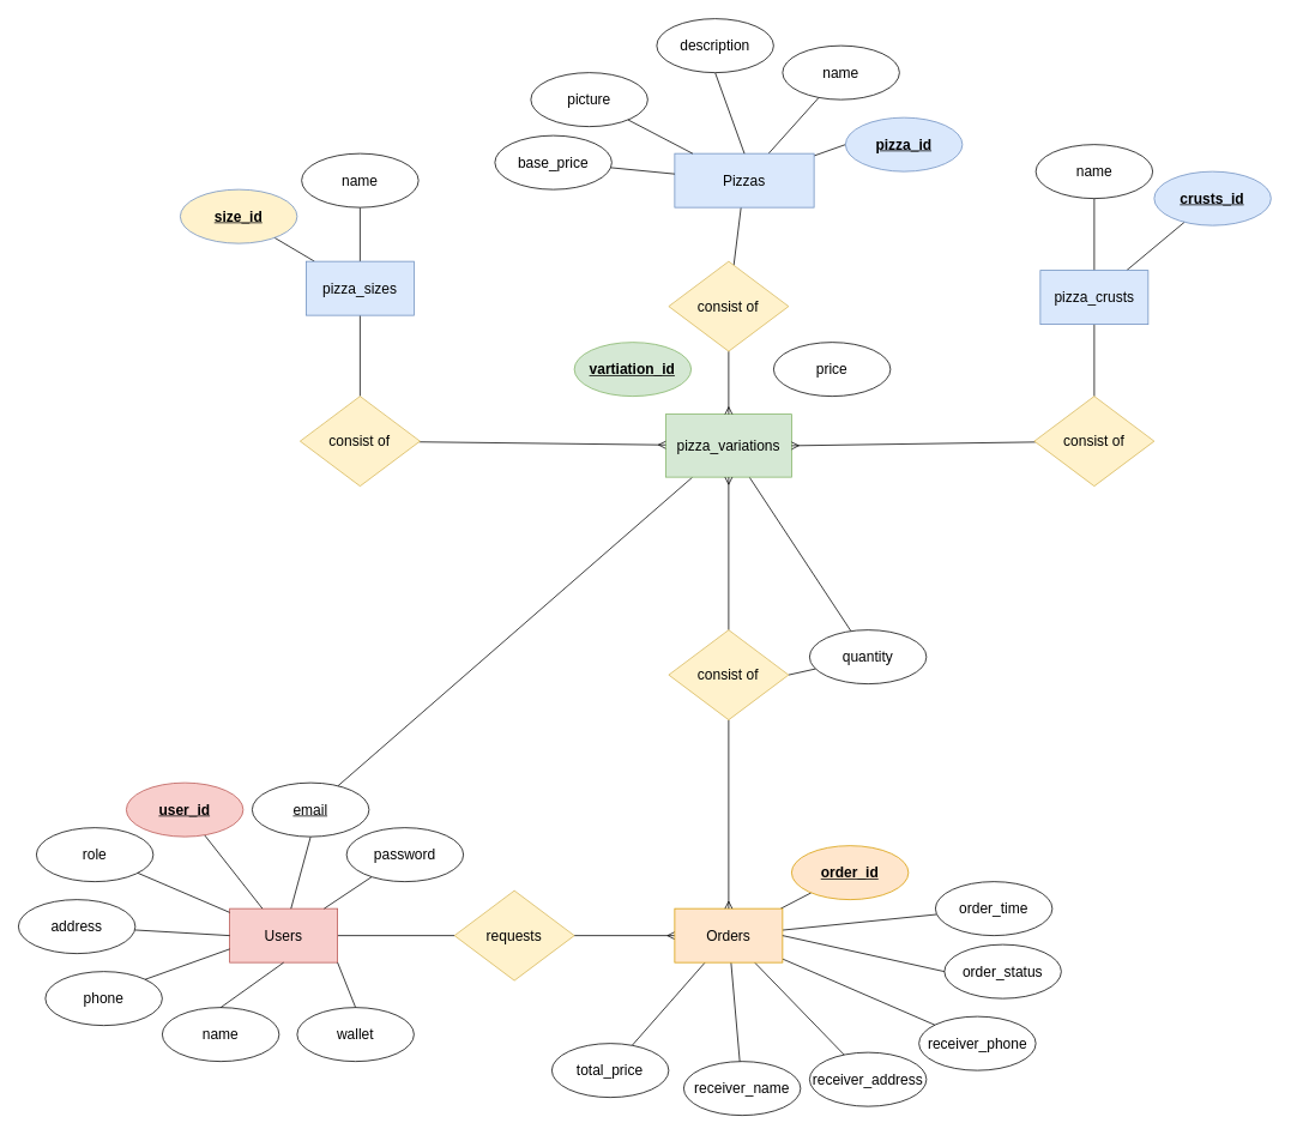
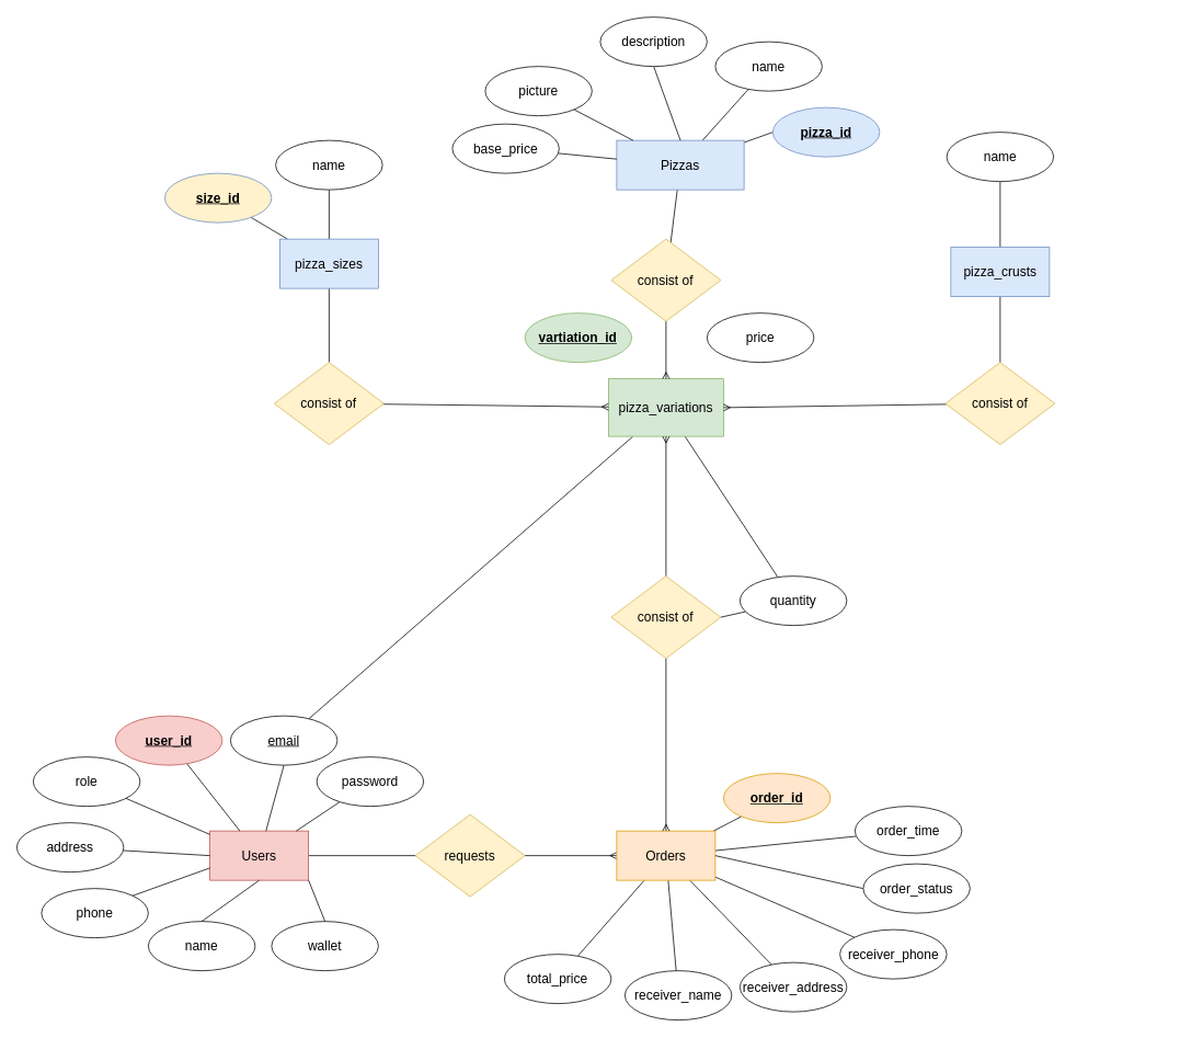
  <mxCell id="0" />
  <mxCell id="1" parent="0" />
  <mxCell id="2" value="" style="rounded=0;orthogonalLoop=1;jettySize=auto;html=1;startArrow=none;startFill=0;endArrow=none;endFill=0;elbow=vertical;fontSize=16;" parent="1" source="5" target="6" edge="1"><mxGeometry relative="1" as="geometry" /></mxCell>
  <mxCell id="3" value="" style="rounded=0;orthogonalLoop=1;jettySize=auto;html=1;fontFamily=Helvetica;fontSize=16;fontColor=default;startArrow=none;startFill=0;endArrow=none;endFill=0;elbow=vertical;" parent="1" source="5" target="7" edge="1"><mxGeometry relative="1" as="geometry" /></mxCell>
  <mxCell id="4" value="" style="rounded=0;orthogonalLoop=1;jettySize=auto;html=1;fontFamily=Helvetica;fontSize=16;fontColor=default;startArrow=none;startFill=0;endArrow=none;endFill=0;elbow=vertical;" parent="1" source="5" target="14" edge="1"><mxGeometry relative="1" as="geometry" /></mxCell>
  <mxCell id="5" value="pizza_sizes" style="rounded=0;whiteSpace=wrap;html=1;fillColor=#dae8fc;strokeColor=#6c8ebf;fontSize=16;" parent="1" vertex="1"><mxGeometry x="340" y="290" width="120" height="60" as="geometry" /></mxCell>
  <mxCell id="6" value="size_id" style="ellipse;whiteSpace=wrap;html=1;rounded=0;fillColor=#fff2cc;strokeColor=#6c8ebf;fontStyle=5;aspect=fixed;fontSize=16;" parent="1" vertex="1"><mxGeometry x="200" y="210" width="130" height="60" as="geometry" /></mxCell>
  <mxCell id="7" value="name" style="ellipse;whiteSpace=wrap;html=1;rounded=0;fontSize=16;" parent="1" vertex="1"><mxGeometry x="335" y="170" width="130" height="60" as="geometry" /></mxCell>
  <mxCell id="8" value="" style="rounded=0;orthogonalLoop=1;jettySize=auto;html=1;fontFamily=Helvetica;fontSize=16;fontColor=default;startArrow=none;startFill=0;endArrow=none;endFill=0;elbow=vertical;" parent="1" source="10" target="62" edge="1"><mxGeometry relative="1" as="geometry" /></mxCell>
  <mxCell id="9" value="" style="rounded=0;orthogonalLoop=1;jettySize=auto;html=1;fontFamily=Helvetica;fontSize=16;fontColor=default;startArrow=none;startFill=0;endArrow=none;endFill=0;elbow=vertical;" parent="1" source="10" target="38" edge="1"><mxGeometry relative="1" as="geometry" /></mxCell>
  <mxCell id="10" value="pizza_variations" style="rounded=0;whiteSpace=wrap;html=1;fillColor=#d5e8d4;strokeColor=#82b366;fontSize=16;fontStyle=0" parent="1" vertex="1"><mxGeometry x="740" y="460" width="140" height="70" as="geometry" /></mxCell>
  <mxCell id="11" value="price" style="ellipse;whiteSpace=wrap;html=1;rounded=0;fontSize=16;" parent="1" vertex="1"><mxGeometry x="860" y="380" width="130" height="60" as="geometry" /></mxCell>
  <mxCell id="12" value="vartiation_id" style="ellipse;whiteSpace=wrap;html=1;rounded=0;fontStyle=5;fillColor=#d5e8d4;strokeColor=#82b366;fontSize=16;" parent="1" vertex="1"><mxGeometry x="638.33" y="380" width="130" height="60" as="geometry" /></mxCell>
  <mxCell id="13" value="" style="rounded=0;orthogonalLoop=1;jettySize=auto;html=1;fontFamily=Helvetica;fontSize=16;fontColor=default;startArrow=none;startFill=0;endArrow=ERmany;endFill=0;elbow=vertical;" parent="1" source="14" target="10" edge="1"><mxGeometry relative="1" as="geometry" /></mxCell>
  <mxCell id="14" value="consist of" style="rhombus;whiteSpace=wrap;html=1;rounded=0;strokeColor=#d6b656;fontFamily=Helvetica;fontSize=16;fontColor=default;fillColor=#fff2cc;" parent="1" vertex="1"><mxGeometry x="333.34" y="440" width="133.33" height="100" as="geometry" /></mxCell>
- <mxCell id="15" value="" style="rounded=0;orthogonalLoop=1;jettySize=auto;html=1;startArrow=none;startFill=0;endArrow=none;endFill=0;elbow=vertical;fontSize=16;" parent="1" source="18" target="19" edge="1"><mxGeometry relative="1" as="geometry" /></mxCell>
  <mxCell id="16" value="" style="rounded=0;orthogonalLoop=1;jettySize=auto;html=1;fontFamily=Helvetica;fontSize=16;fontColor=default;startArrow=none;startFill=0;endArrow=none;endFill=0;elbow=vertical;" parent="1" source="18" target="20" edge="1"><mxGeometry relative="1" as="geometry" /></mxCell>
  <mxCell id="17" value="" style="rounded=0;orthogonalLoop=1;jettySize=auto;html=1;fontFamily=Helvetica;fontSize=16;fontColor=default;startArrow=none;startFill=0;endArrow=none;endFill=0;elbow=vertical;" parent="1" source="18" target="22" edge="1"><mxGeometry relative="1" as="geometry" /></mxCell>
  <mxCell id="18" value="pizza_crusts" style="rounded=0;whiteSpace=wrap;html=1;fillColor=#dae8fc;strokeColor=#6c8ebf;fontSize=16;" parent="1" vertex="1"><mxGeometry x="1156.67" y="300" width="120" height="60" as="geometry" /></mxCell>
- <mxCell id="19" value="crusts_id" style="ellipse;whiteSpace=wrap;html=1;rounded=0;fillColor=#dae8fc;strokeColor=#6c8ebf;fontStyle=5;aspect=fixed;fontSize=16;" parent="1" vertex="1"><mxGeometry x="1283.33" y="190" width="130" height="60" as="geometry" /></mxCell>
  <mxCell id="20" value="name" style="ellipse;whiteSpace=wrap;html=1;rounded=0;fontSize=16;" parent="1" vertex="1"><mxGeometry x="1151.67" y="160" width="130" height="60" as="geometry" /></mxCell>
  <mxCell id="21" value="" style="rounded=0;orthogonalLoop=1;jettySize=auto;html=1;fontFamily=Helvetica;fontSize=16;fontColor=default;entryX=1;entryY=0.5;entryDx=0;entryDy=0;startArrow=none;startFill=0;endArrow=ERmany;endFill=0;elbow=vertical;" parent="1" source="22" target="10" edge="1"><mxGeometry relative="1" as="geometry"><mxPoint x="1320" y="470" as="targetPoint" /></mxGeometry></mxCell>
  <mxCell id="22" value="consist of" style="rhombus;whiteSpace=wrap;html=1;rounded=0;strokeColor=#d6b656;fontFamily=Helvetica;fontSize=16;fontColor=default;fillColor=#fff2cc;" parent="1" vertex="1"><mxGeometry x="1150" y="440" width="133.33" height="100" as="geometry" /></mxCell>
  <mxCell id="23" value="" style="rounded=0;orthogonalLoop=1;jettySize=auto;html=1;fontFamily=Helvetica;fontSize=16;fontColor=default;endArrow=none;endFill=0;elbow=vertical;" parent="1" source="26" target="28" edge="1"><mxGeometry relative="1" as="geometry" /></mxCell>
  <mxCell id="24" value="" style="shape=connector;rounded=0;orthogonalLoop=1;jettySize=auto;html=1;labelBackgroundColor=default;strokeColor=default;fontFamily=Helvetica;fontSize=16;fontColor=default;endArrow=none;endFill=0;elbow=vertical;" parent="1" source="26" target="29" edge="1"><mxGeometry relative="1" as="geometry" /></mxCell>
  <mxCell id="25" style="shape=connector;rounded=0;orthogonalLoop=1;jettySize=auto;html=1;entryX=0;entryY=0.5;entryDx=0;entryDy=0;labelBackgroundColor=default;strokeColor=default;fontFamily=Helvetica;fontSize=16;fontColor=default;endArrow=none;endFill=0;elbow=vertical;" parent="1" source="26" target="30" edge="1"><mxGeometry relative="1" as="geometry" /></mxCell>
  <mxCell id="26" value="Pizzas" style="rounded=0;whiteSpace=wrap;html=1;fillColor=#dae8fc;strokeColor=#6c8ebf;fontSize=16;" parent="1" vertex="1"><mxGeometry x="750" y="170" width="155" height="60" as="geometry" /></mxCell>
  <mxCell id="27" value="" style="rounded=0;orthogonalLoop=1;jettySize=auto;html=1;fontFamily=Helvetica;fontSize=16;fontColor=default;endArrow=ERmany;endFill=0;elbow=vertical;" parent="1" source="28" target="10" edge="1"><mxGeometry relative="1" as="geometry" /></mxCell>
  <mxCell id="28" value="consist of" style="rhombus;whiteSpace=wrap;html=1;rounded=0;strokeColor=#d6b656;fontFamily=Helvetica;fontSize=16;fontColor=default;fillColor=#fff2cc;" parent="1" vertex="1"><mxGeometry x="743.34" y="290" width="133.33" height="100" as="geometry" /></mxCell>
  <mxCell id="29" value="name" style="ellipse;whiteSpace=wrap;html=1;rounded=0;fontSize=16;" parent="1" vertex="1"><mxGeometry x="870" y="50" width="130" height="60" as="geometry" /></mxCell>
  <mxCell id="30" value="pizza_id" style="ellipse;whiteSpace=wrap;html=1;rounded=0;fillColor=#dae8fc;strokeColor=#6c8ebf;fontStyle=5;aspect=fixed;fontSize=16;" parent="1" vertex="1"><mxGeometry x="940" y="130" width="130" height="60" as="geometry" /></mxCell>
  <mxCell id="31" value="" style="shape=connector;rounded=0;orthogonalLoop=1;jettySize=auto;html=1;labelBackgroundColor=default;strokeColor=default;fontFamily=Helvetica;fontSize=16;fontColor=default;endArrow=none;endFill=0;exitX=0.5;exitY=0;exitDx=0;exitDy=0;entryX=0.5;entryY=1;entryDx=0;entryDy=0;elbow=vertical;" parent="1" source="26" target="32" edge="1"><mxGeometry relative="1" as="geometry"><mxPoint x="705" y="145" as="sourcePoint" /></mxGeometry></mxCell>
  <mxCell id="32" value="description" style="ellipse;whiteSpace=wrap;html=1;rounded=0;fontSize=16;" parent="1" vertex="1"><mxGeometry x="730" y="20" width="130" height="60" as="geometry" /></mxCell>
  <mxCell id="33" value="" style="shape=connector;rounded=0;orthogonalLoop=1;jettySize=auto;html=1;labelBackgroundColor=default;strokeColor=default;fontFamily=Helvetica;fontSize=16;fontColor=default;endArrow=none;endFill=0;elbow=vertical;" parent="1" source="34" target="26" edge="1"><mxGeometry relative="1" as="geometry" /></mxCell>
  <mxCell id="34" value="picture" style="ellipse;whiteSpace=wrap;html=1;rounded=0;fontSize=16;" parent="1" vertex="1"><mxGeometry x="590" y="80" width="130" height="60" as="geometry" /></mxCell>
  <mxCell id="35" value="" style="shape=connector;rounded=0;orthogonalLoop=1;jettySize=auto;html=1;labelBackgroundColor=default;strokeColor=default;fontFamily=Helvetica;fontSize=16;fontColor=default;endArrow=none;endFill=0;elbow=vertical;" parent="1" source="36" target="26" edge="1"><mxGeometry relative="1" as="geometry" /></mxCell>
  <mxCell id="36" value="base_price" style="ellipse;whiteSpace=wrap;html=1;rounded=0;fontSize=16;" parent="1" vertex="1"><mxGeometry x="550" y="150" width="130" height="60" as="geometry" /></mxCell>
  <mxCell id="37" value="" style="edgeStyle=none;shape=connector;rounded=0;orthogonalLoop=1;jettySize=auto;html=1;labelBackgroundColor=default;strokeColor=default;fontFamily=Helvetica;fontSize=16;fontColor=default;startArrow=none;startFill=0;endArrow=none;endFill=0;elbow=vertical;exitX=1;exitY=0.5;exitDx=0;exitDy=0;" parent="1" source="49" target="38" edge="1"><mxGeometry relative="1" as="geometry"><mxPoint x="915" y="708.543" as="sourcePoint" /></mxGeometry></mxCell>
  <mxCell id="38" value="quantity" style="ellipse;whiteSpace=wrap;html=1;rounded=0;fontSize=16;" parent="1" vertex="1"><mxGeometry x="900" y="700" width="130" height="60" as="geometry" /></mxCell>
  <mxCell id="39" value="" style="edgeStyle=none;shape=connector;rounded=0;orthogonalLoop=1;jettySize=auto;html=1;labelBackgroundColor=default;strokeColor=default;fontFamily=Helvetica;fontSize=16;fontColor=default;startArrow=none;startFill=0;endArrow=none;endFill=0;elbow=vertical;" parent="1" source="46" target="50" edge="1"><mxGeometry relative="1" as="geometry" /></mxCell>
  <mxCell id="40" value="" style="edgeStyle=none;shape=connector;rounded=0;orthogonalLoop=1;jettySize=auto;html=1;labelBackgroundColor=default;strokeColor=default;fontFamily=Helvetica;fontSize=16;fontColor=default;startArrow=none;startFill=0;endArrow=none;endFill=0;elbow=vertical;" parent="1" source="46" target="51" edge="1"><mxGeometry relative="1" as="geometry" /></mxCell>
  <mxCell id="41" value="" style="edgeStyle=none;shape=connector;rounded=0;orthogonalLoop=1;jettySize=auto;html=1;labelBackgroundColor=default;strokeColor=default;fontFamily=Helvetica;fontSize=16;fontColor=default;startArrow=none;startFill=0;endArrow=none;endFill=0;elbow=vertical;" parent="1" source="46" target="52" edge="1"><mxGeometry relative="1" as="geometry" /></mxCell>
  <mxCell id="42" value="" style="edgeStyle=none;shape=connector;rounded=0;orthogonalLoop=1;jettySize=auto;html=1;labelBackgroundColor=default;strokeColor=default;fontFamily=Helvetica;fontSize=16;fontColor=default;startArrow=none;startFill=0;endArrow=none;endFill=0;elbow=vertical;" parent="1" source="46" target="54" edge="1"><mxGeometry relative="1" as="geometry" /></mxCell>
  <mxCell id="43" value="" style="edgeStyle=none;shape=connector;rounded=0;orthogonalLoop=1;jettySize=auto;html=1;labelBackgroundColor=default;strokeColor=default;fontFamily=Helvetica;fontSize=16;fontColor=default;startArrow=none;startFill=0;endArrow=none;endFill=0;elbow=vertical;" parent="1" source="46" target="53" edge="1"><mxGeometry relative="1" as="geometry" /></mxCell>
  <mxCell id="44" value="" style="edgeStyle=none;shape=connector;rounded=0;orthogonalLoop=1;jettySize=auto;html=1;labelBackgroundColor=default;strokeColor=default;fontFamily=Helvetica;fontSize=16;fontColor=default;startArrow=none;startFill=0;endArrow=none;endFill=0;elbow=vertical;" parent="1" source="46" target="55" edge="1"><mxGeometry relative="1" as="geometry" /></mxCell>
  <mxCell id="45" value="" style="edgeStyle=none;shape=connector;rounded=0;orthogonalLoop=1;jettySize=auto;html=1;labelBackgroundColor=default;strokeColor=default;fontFamily=Helvetica;fontSize=16;fontColor=default;startArrow=ERmany;startFill=0;endArrow=none;endFill=0;elbow=vertical;" parent="1" source="46" target="58" edge="1"><mxGeometry relative="1" as="geometry" /></mxCell>
  <mxCell id="46" value="Orders" style="rounded=0;whiteSpace=wrap;html=1;fillColor=#ffe6cc;strokeColor=#d79b00;fontSize=16;" parent="1" vertex="1"><mxGeometry x="750" y="1010" width="120" height="60" as="geometry" /></mxCell>
  <mxCell id="47" value="" style="edgeStyle=none;shape=connector;rounded=0;orthogonalLoop=1;jettySize=auto;html=1;labelBackgroundColor=default;strokeColor=default;fontFamily=Helvetica;fontSize=16;fontColor=default;startArrow=none;startFill=0;endArrow=ERmany;endFill=0;elbow=vertical;exitX=0.5;exitY=1;exitDx=0;exitDy=0;" parent="1" source="49" target="46" edge="1"><mxGeometry relative="1" as="geometry" /></mxCell>
  <mxCell id="48" value="" style="edgeStyle=none;shape=connector;rounded=0;orthogonalLoop=1;jettySize=auto;html=1;labelBackgroundColor=default;strokeColor=default;fontFamily=Helvetica;fontSize=16;fontColor=default;startArrow=none;startFill=0;endArrow=ERmany;endFill=0;elbow=vertical;entryX=0.5;entryY=1;entryDx=0;entryDy=0;exitX=0.5;exitY=0;exitDx=0;exitDy=0;" parent="1" source="49" target="10" edge="1"><mxGeometry relative="1" as="geometry"><mxPoint x="1026.665" y="520" as="targetPoint" /></mxGeometry></mxCell>
  <mxCell id="49" value="consist of" style="rhombus;whiteSpace=wrap;html=1;rounded=0;strokeColor=#d6b656;fontFamily=Helvetica;fontSize=16;fillColor=#fff2cc;" parent="1" vertex="1"><mxGeometry x="743.34" y="700" width="133.33" height="100" as="geometry" /></mxCell>
  <mxCell id="50" value="&lt;b style=&quot;font-size: 16px;&quot;&gt;&lt;u style=&quot;font-size: 16px;&quot;&gt;order_id&lt;/u&gt;&lt;/b&gt;" style="ellipse;whiteSpace=wrap;html=1;rounded=0;fillColor=#ffe6cc;strokeColor=#d79b00;fontSize=16;" parent="1" vertex="1"><mxGeometry x="880" y="940" width="130" height="60" as="geometry" /></mxCell>
  <mxCell id="51" value="order_time" style="ellipse;whiteSpace=wrap;html=1;rounded=0;fontSize=16;" parent="1" vertex="1"><mxGeometry x="1040" y="980" width="130" height="60" as="geometry" /></mxCell>
  <mxCell id="52" value="receiver_name" style="ellipse;whiteSpace=wrap;html=1;rounded=0;fontSize=16;" parent="1" vertex="1"><mxGeometry x="760" y="1180" width="130" height="60" as="geometry" /></mxCell>
  <mxCell id="53" value="receiver_address" style="ellipse;whiteSpace=wrap;html=1;rounded=0;fontSize=16;" parent="1" vertex="1"><mxGeometry x="900" y="1170" width="130" height="60" as="geometry" /></mxCell>
  <mxCell id="54" value="total_price" style="ellipse;whiteSpace=wrap;html=1;rounded=0;fontSize=16;" parent="1" vertex="1"><mxGeometry x="613.34" y="1160" width="130" height="60" as="geometry" /></mxCell>
  <mxCell id="55" value="receiver_phone" style="ellipse;whiteSpace=wrap;html=1;rounded=0;fontSize=16;" parent="1" vertex="1"><mxGeometry x="1021.67" y="1130" width="130" height="60" as="geometry" /></mxCell>
  <mxCell id="56" value="" style="edgeStyle=none;shape=connector;rounded=0;orthogonalLoop=1;jettySize=auto;html=1;labelBackgroundColor=default;strokeColor=default;fontFamily=Helvetica;fontSize=16;fontColor=default;startArrow=none;startFill=0;endArrow=none;endFill=0;elbow=vertical;" parent="1" source="57" target="58" edge="1"><mxGeometry relative="1" as="geometry" /></mxCell>
  <mxCell id="57" value="Users" style="rounded=0;whiteSpace=wrap;html=1;fillColor=#f8cecc;strokeColor=#b85450;fontSize=16;" parent="1" vertex="1"><mxGeometry x="255" y="1010" width="120" height="60" as="geometry" /></mxCell>
  <mxCell id="58" value="requests" style="rhombus;whiteSpace=wrap;html=1;rounded=0;strokeColor=#d6b656;fontFamily=Helvetica;fontSize=16;fillColor=#fff2cc;" parent="1" vertex="1"><mxGeometry x="505" y="990" width="133.33" height="100" as="geometry" /></mxCell>
  <mxCell id="59" value="" style="edgeStyle=none;shape=connector;rounded=0;orthogonalLoop=1;jettySize=auto;html=1;labelBackgroundColor=default;strokeColor=default;fontFamily=Helvetica;fontSize=16;fontColor=default;startArrow=none;startFill=0;endArrow=none;endFill=0;elbow=vertical;" parent="1" source="60" target="57" edge="1"><mxGeometry relative="1" as="geometry" /></mxCell>
  <mxCell id="60" value="&lt;b style=&quot;font-size: 16px;&quot;&gt;&lt;u style=&quot;font-size: 16px;&quot;&gt;user_id&lt;/u&gt;&lt;/b&gt;" style="ellipse;whiteSpace=wrap;html=1;rounded=0;fillColor=#f8cecc;strokeColor=#b85450;fontSize=16;" parent="1" vertex="1"><mxGeometry x="140" y="870" width="130" height="60" as="geometry" /></mxCell>
  <mxCell id="61" value="" style="edgeStyle=none;shape=connector;rounded=0;orthogonalLoop=1;jettySize=auto;html=1;labelBackgroundColor=default;strokeColor=default;fontFamily=Helvetica;fontSize=16;fontColor=default;startArrow=none;startFill=0;endArrow=none;endFill=0;elbow=vertical;exitX=0.5;exitY=1;exitDx=0;exitDy=0;" parent="1" source="62" target="57" edge="1"><mxGeometry relative="1" as="geometry"><mxPoint x="315" y="970" as="sourcePoint" /></mxGeometry></mxCell>
  <mxCell id="62" value="&lt;span style=&quot;font-size: 16px;&quot;&gt;email&lt;/span&gt;" style="ellipse;whiteSpace=wrap;html=1;rounded=0;fontStyle=4;fontSize=16;" parent="1" vertex="1"><mxGeometry x="280" y="870" width="130" height="60" as="geometry" /></mxCell>
  <mxCell id="63" value="" style="edgeStyle=none;shape=connector;rounded=0;orthogonalLoop=1;jettySize=auto;html=1;labelBackgroundColor=default;strokeColor=default;fontFamily=Helvetica;fontSize=16;fontColor=default;startArrow=none;startFill=0;endArrow=none;endFill=0;elbow=vertical;" parent="1" source="64" target="57" edge="1"><mxGeometry relative="1" as="geometry" /></mxCell>
  <mxCell id="64" value="&lt;span style=&quot;font-size: 16px;&quot;&gt;password&lt;/span&gt;" style="ellipse;whiteSpace=wrap;html=1;rounded=0;fontStyle=0;fontSize=16;" parent="1" vertex="1"><mxGeometry x="385" y="920" width="130" height="60" as="geometry" /></mxCell>
  <mxCell id="65" value="" style="edgeStyle=none;shape=connector;rounded=0;orthogonalLoop=1;jettySize=auto;html=1;labelBackgroundColor=default;strokeColor=default;fontFamily=Helvetica;fontSize=16;fontColor=default;startArrow=none;startFill=0;endArrow=none;endFill=0;elbow=vertical;" parent="1" source="66" target="57" edge="1"><mxGeometry relative="1" as="geometry" /></mxCell>
  <mxCell id="66" value="&lt;span style=&quot;font-size: 16px;&quot;&gt;role&lt;/span&gt;" style="ellipse;whiteSpace=wrap;html=1;rounded=0;fontStyle=0;fontSize=16;" parent="1" vertex="1"><mxGeometry x="40" y="920" width="130" height="60" as="geometry" /></mxCell>
  <mxCell id="67" value="address" style="ellipse;whiteSpace=wrap;html=1;rounded=0;fontStyle=0;fontSize=16;" parent="1" vertex="1"><mxGeometry x="20" y="1000" width="130" height="60" as="geometry" /></mxCell>
  <mxCell id="68" value="" style="edgeStyle=none;shape=connector;rounded=0;orthogonalLoop=1;jettySize=auto;html=1;labelBackgroundColor=default;strokeColor=default;fontFamily=Helvetica;fontSize=16;fontColor=default;startArrow=none;startFill=0;endArrow=none;endFill=0;elbow=vertical;entryX=0;entryY=0.5;entryDx=0;entryDy=0;" parent="1" source="67" target="57" edge="1"><mxGeometry relative="1" as="geometry"><mxPoint x="280" y="1220" as="targetPoint" /></mxGeometry></mxCell>
  <mxCell id="69" value="phone" style="ellipse;whiteSpace=wrap;html=1;rounded=0;fontStyle=0;fontSize=16;" parent="1" vertex="1"><mxGeometry x="50" y="1080" width="130" height="60" as="geometry" /></mxCell>
  <mxCell id="70" value="" style="edgeStyle=none;shape=connector;rounded=0;orthogonalLoop=1;jettySize=auto;html=1;labelBackgroundColor=default;strokeColor=default;fontFamily=Helvetica;fontSize=16;fontColor=default;startArrow=none;startFill=0;endArrow=none;endFill=0;elbow=vertical;entryX=0;entryY=0.75;entryDx=0;entryDy=0;exitX=1;exitY=0;exitDx=0;exitDy=0;" parent="1" source="69" target="57" edge="1"><mxGeometry relative="1" as="geometry"><mxPoint x="257" y="1134" as="sourcePoint" /><mxPoint x="325" y="1080" as="targetPoint" /></mxGeometry></mxCell>
  <mxCell id="71" value="name" style="ellipse;whiteSpace=wrap;html=1;rounded=0;fontStyle=0;fontSize=16;" parent="1" vertex="1"><mxGeometry x="180" y="1120" width="130" height="60" as="geometry" /></mxCell>
  <mxCell id="72" value="" style="edgeStyle=none;shape=connector;rounded=0;orthogonalLoop=1;jettySize=auto;html=1;labelBackgroundColor=default;strokeColor=default;fontFamily=Helvetica;fontSize=16;fontColor=default;startArrow=none;startFill=0;endArrow=none;endFill=0;elbow=vertical;entryX=0.5;entryY=1;entryDx=0;entryDy=0;exitX=0.5;exitY=0;exitDx=0;exitDy=0;" parent="1" source="71" target="57" edge="1"><mxGeometry relative="1" as="geometry"><mxPoint x="377" y="1161.5" as="sourcePoint" /><mxPoint x="375" y="1082.5" as="targetPoint" /></mxGeometry></mxCell>
  <mxCell id="73" value="wallet" style="ellipse;whiteSpace=wrap;html=1;rounded=0;fontStyle=0;fontSize=16;" parent="1" vertex="1"><mxGeometry x="330" y="1120" width="130" height="60" as="geometry" /></mxCell>
  <mxCell id="74" value="" style="edgeStyle=none;shape=connector;rounded=0;orthogonalLoop=1;jettySize=auto;html=1;labelBackgroundColor=default;strokeColor=default;fontFamily=Helvetica;fontSize=16;fontColor=default;startArrow=none;startFill=0;endArrow=none;endFill=0;elbow=vertical;exitX=0.5;exitY=0;exitDx=0;exitDy=0;entryX=1;entryY=1;entryDx=0;entryDy=0;" parent="1" source="73" target="57" edge="1"><mxGeometry relative="1" as="geometry"><mxPoint x="255" y="1130" as="sourcePoint" /><mxPoint x="380" y="1070" as="targetPoint" /></mxGeometry></mxCell>
  <mxCell id="75" value="order_status" style="ellipse;whiteSpace=wrap;html=1;rounded=0;fontSize=16;" parent="1" vertex="1"><mxGeometry x="1050" y="1050" width="130" height="60" as="geometry" /></mxCell>
  <mxCell id="76" value="" style="edgeStyle=none;shape=connector;rounded=0;orthogonalLoop=1;jettySize=auto;html=1;labelBackgroundColor=default;strokeColor=default;fontFamily=Helvetica;fontSize=16;fontColor=default;startArrow=none;startFill=0;endArrow=none;endFill=0;elbow=vertical;exitX=1;exitY=0.5;exitDx=0;exitDy=0;entryX=0;entryY=0.5;entryDx=0;entryDy=0;" parent="1" source="46" target="75" edge="1"><mxGeometry relative="1" as="geometry"><mxPoint x="880" y="1044" as="sourcePoint" /><mxPoint x="1051" y="1026" as="targetPoint" /></mxGeometry></mxCell>
